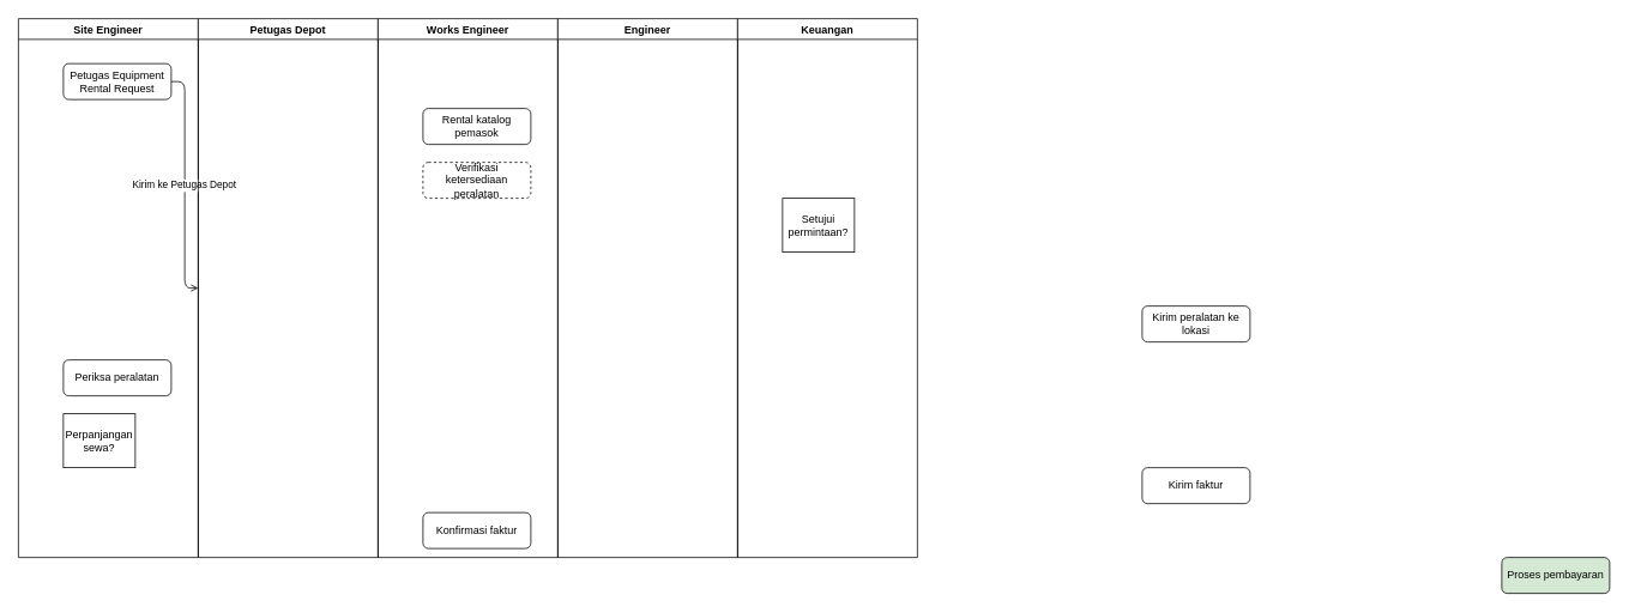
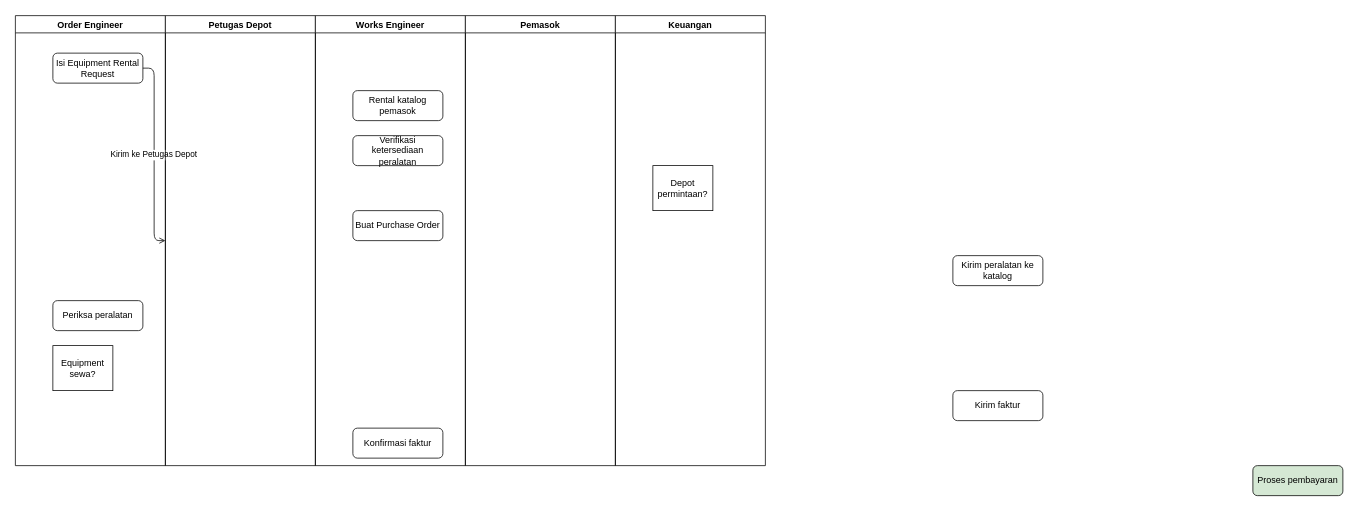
  <mxCell id="0" />
  <mxCell id="1" parent="0" />
- <mxCell id="2" value="Site Engineer" style="swimlane" vertex="1" parent="1"><mxGeometry x="20" y="20" width="200" height="600" as="geometry" /></mxCell>
+ <mxCell id="2" value="Order Engineer" style="swimlane" vertex="1" parent="1"><mxGeometry x="20" y="20" width="200" height="600" as="geometry" /></mxCell>
  <mxCell id="3" value="Petugas Depot" style="swimlane" vertex="1" parent="1"><mxGeometry x="220" y="20" width="200" height="600" as="geometry" /></mxCell>
  <mxCell id="4" value="Works Engineer" style="swimlane" vertex="1" parent="1"><mxGeometry x="420" y="20" width="200" height="600" as="geometry" /></mxCell>
- <mxCell id="5" value="Engineer" style="swimlane" vertex="1" parent="1"><mxGeometry x="620" y="20" width="200" height="600" as="geometry" /></mxCell>
+ <mxCell id="5" value="Pemasok" style="swimlane" vertex="1" parent="1"><mxGeometry x="620" y="20" width="200" height="600" as="geometry" /></mxCell>
  <mxCell id="6" value="Keuangan" style="swimlane" vertex="1" parent="1"><mxGeometry x="820" y="20" width="200" height="600" as="geometry" /></mxCell>
- <mxCell id="7" value="Petugas Equipment Rental Request" style="rounded=1;whiteSpace=wrap;" vertex="1" parent="2"><mxGeometry x="50" y="50" width="120" height="40" as="geometry" /></mxCell>
+ <mxCell id="7" value="Isi Equipment Rental Request" style="rounded=1;whiteSpace=wrap;" vertex="1" parent="2"><mxGeometry x="50" y="50" width="120" height="40" as="geometry" /></mxCell>
  <mxCell id="8" value="Kirim ke Petugas Depot" style="edgeStyle=elbowEdgeStyle;rounded=1;endArrow=open;" edge="1" parent="2" source="7" target="3"><mxGeometry relative="1" as="geometry" /></mxCell>
  <mxCell id="9" value="Rental katalog pemasok" style="rounded=1;whiteSpace=wrap;" vertex="1" parent="3"><mxGeometry x="250" y="100" width="120" height="40" as="geometry" /></mxCell>
- <mxCell id="10" value="Verifikasi ketersediaan peralatan" style="rounded=1;whiteSpace=wrap;dashed=1;" vertex="1" parent="3"><mxGeometry x="250" y="160" width="120" height="40" as="geometry" /></mxCell>
- <mxCell id="11" value="Setujui permintaan?" style="diamond;whiteSpace=wrap;" vertex="1" parent="4"><mxGeometry x="450" y="200" width="80" height="60" as="geometry" /></mxCell>
- <mxCell id="13" value="Kirim peralatan ke lokasi" style="rounded=1;whiteSpace=wrap;" vertex="1" parent="5"><mxGeometry x="650" y="320" width="120" height="40" as="geometry" /></mxCell>
+ <mxCell id="10" value="Verifikasi ketersediaan peralatan" style="rounded=1;whiteSpace=wrap;" vertex="1" parent="3"><mxGeometry x="250" y="160" width="120" height="40" as="geometry" /></mxCell>
+ <mxCell id="11" value="Depot permintaan?" style="diamond;whiteSpace=wrap;" vertex="1" parent="4"><mxGeometry x="450" y="200" width="80" height="60" as="geometry" /></mxCell>
+ <mxCell id="12" value="Buat Purchase Order" style="rounded=1;whiteSpace=wrap;" vertex="1" parent="3"><mxGeometry x="250" y="260" width="120" height="40" as="geometry" /></mxCell>
+ <mxCell id="13" value="Kirim peralatan ke katalog" style="rounded=1;whiteSpace=wrap;" vertex="1" parent="5"><mxGeometry x="650" y="320" width="120" height="40" as="geometry" /></mxCell>
  <mxCell id="14" value="Periksa peralatan" style="rounded=1;whiteSpace=wrap;" vertex="1" parent="2"><mxGeometry x="50" y="380" width="120" height="40" as="geometry" /></mxCell>
- <mxCell id="15" value="Perpanjangan sewa?" style="diamond;whiteSpace=wrap;" vertex="1" parent="2"><mxGeometry x="50" y="440" width="80" height="60" as="geometry" /></mxCell>
+ <mxCell id="15" value="Equipment sewa?" style="diamond;whiteSpace=wrap;" vertex="1" parent="2"><mxGeometry x="50" y="440" width="80" height="60" as="geometry" /></mxCell>
  <mxCell id="16" value="Kirim faktur" style="rounded=1;whiteSpace=wrap;" vertex="1" parent="5"><mxGeometry x="650" y="500" width="120" height="40" as="geometry" /></mxCell>
  <mxCell id="17" value="Konfirmasi faktur" style="rounded=1;whiteSpace=wrap;" vertex="1" parent="3"><mxGeometry x="250" y="550" width="120" height="40" as="geometry" /></mxCell>
  <mxCell id="18" value="Proses pembayaran" style="rounded=1;whiteSpace=wrap;fillColor=#d5e8d4;" vertex="1" parent="6"><mxGeometry x="850" y="600" width="120" height="40" as="geometry" /></mxCell>
